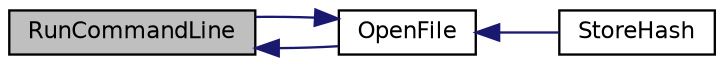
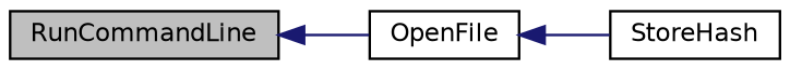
  digraph {
    rankdir=LR
    node [color=black fillcolor=white fontname=Helvetica fontsize=10 shape=record style=filled]
    edge [color=midnightblue dir=back fontname=Helvetica fontsize=10 labelfontname=Helvetica labelfontsize=10 style=solid]
    n1 [fillcolor=grey75 fontcolor=black height=0.2 label=RunCommandLine width=0.4]
    n2 [height=0.2 label=OpenFile width=0.4]
    n3 [height=0.2 label=StoreHash width=0.4]
    n1 -> n2
-   n2 -> n1
    n2 -> n3
  }
